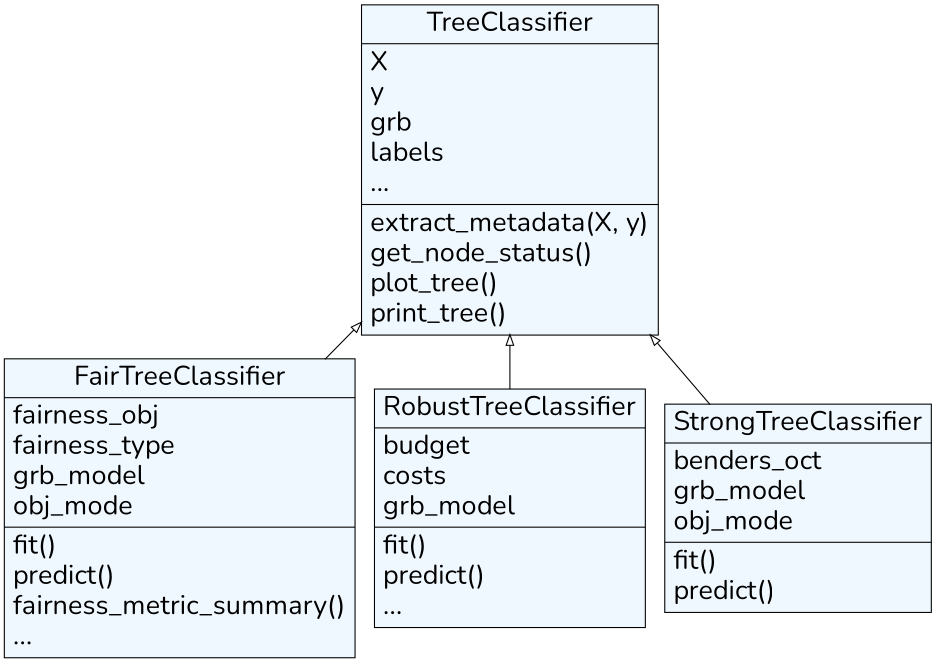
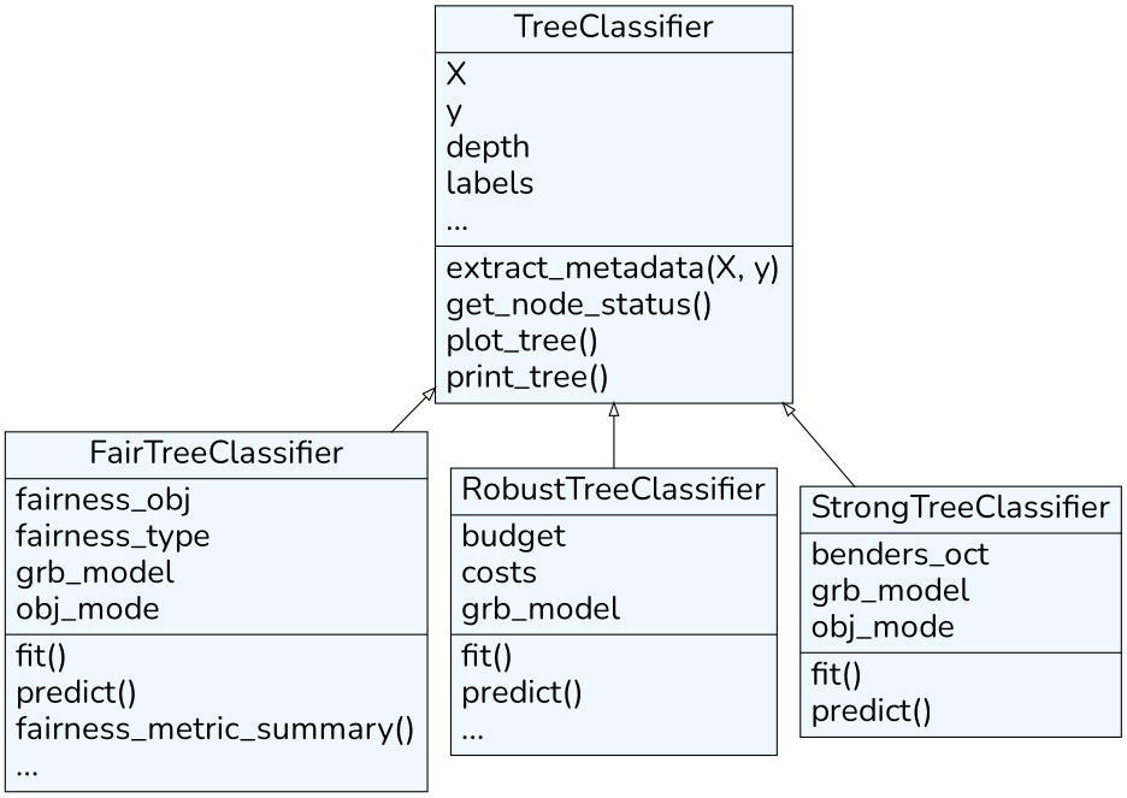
  digraph {
    fontname=Nunito
    rankdir=BT
    ranksep=0.3
    node [fillcolor=aliceblue fontcolor=black fontname=Nunito fontsize=25 shape=record style=filled]
    edge [arrowhead=empty arrowtail=none fontname=Nunito]
-   n1 [label="{TreeClassifier|X\ly\lgrb\llabels\l...\l|extract_metadata(X, y)\lget_node_status()\lplot_tree()\lprint_tree()\l}"]
+   n1 [label="{TreeClassifier|X\ly\ldepth\llabels\l...\l|extract_metadata(X, y)\lget_node_status()\lplot_tree()\lprint_tree()\l}"]
    n2 [label="{FairTreeClassifier|fairness_obj\lfairness_type\lgrb_model\lobj_mode\l|fit()\lpredict()\lfairness_metric_summary()\l...\l}"]
    n3 [label="{RobustTreeClassifier|budget\lcosts\lgrb_model\l|fit()\lpredict()\l...\l}"]
    n4 [label="{StrongTreeClassifier|benders_oct\lgrb_model\lobj_mode\l|fit()\lpredict()\l}"]
    n2 -> n1
    n3 -> n1
    n4 -> n1
  }
